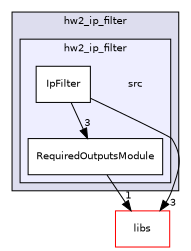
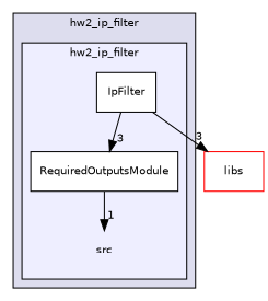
  digraph {
    compound=true
    node [fontname=Helvetica fontsize=10 shape=box color=black fillcolor=white style=filled]
    edge [headlabel=3 labeldistance=1.5 labelfontname=Helvetica labelfontsize=10]
    n1 [label=src shape=plaintext color="" fillcolor="" style=""]
    n2 [label=IpFilter]
    n3 [label=RequiredOutputsModule]
    n4 [color=red label=libs]
    subgraph cluster_1 {
      bgcolor="#ddddee"
      fontname=Helvetica
      fontsize=10
      label=hw2_ip_filter
      pencolor=black
      subgraph cluster_2 {
        bgcolor="#eeeeff"
        fontname=Helvetica
        fontsize=10
        label=hw2_ip_filter
        pencolor=black
        n1
        n2
        n3
      }
    }
    n2 -> n3
    n2 -> n4
-   n3 -> n4 [headlabel=1]
+   n3 -> n1 [headlabel=1]
  }
